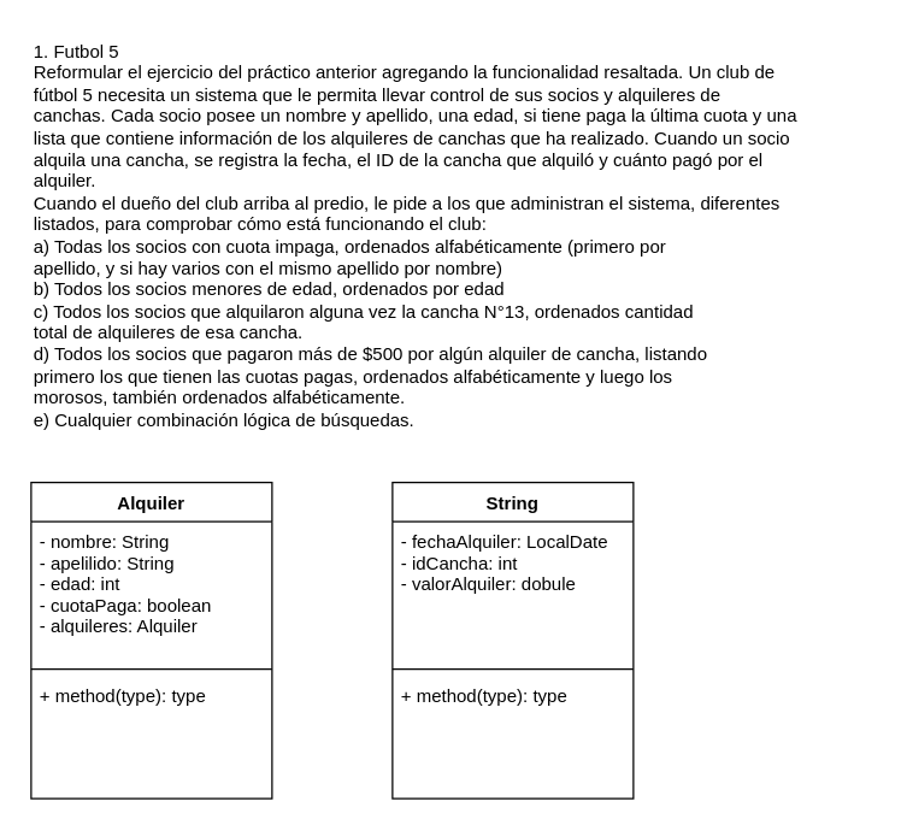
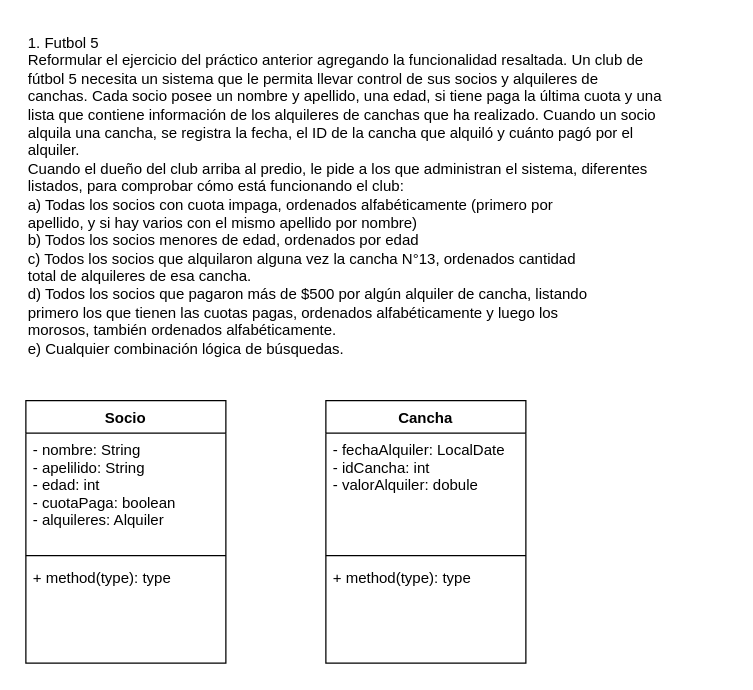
  <mxCell id="0" />
  <mxCell id="1" parent="0" />
  <mxCell id="2" value="1. Futbol 5&#10;Reformular el ejercicio del práctico anterior agregando la funcionalidad resaltada. Un club de&#10;fútbol 5 necesita un sistema que le permita llevar control de sus socios y alquileres de&#10;canchas. Cada socio posee un nombre y apellido, una edad, si tiene paga la última cuota y una&#10;lista que contiene información de los alquileres de canchas que ha realizado. Cuando un socio&#10;alquila una cancha, se registra la fecha, el ID de la cancha que alquiló y cuánto pagó por el&#10;alquiler.&#10;Cuando el dueño del club arriba al predio, le pide a los que administran el sistema, diferentes&#10;listados, para comprobar cómo está funcionando el club:&#10;a) Todas los socios con cuota impaga, ordenados alfabéticamente (primero por&#10;apellido, y si hay varios con el mismo apellido por nombre)&#10;b) Todos los socios menores de edad, ordenados por edad&#10;c) Todos los socios que alquilaron alguna vez la cancha N°13, ordenados cantidad&#10;total de alquileres de esa cancha.&#10;d) Todos los socios que pagaron más de $500 por algún alquiler de cancha, listando&#10;primero los que tienen las cuotas pagas, ordenados alfabéticamente y luego los&#10;morosos, también ordenados alfabéticamente.&#10;e) Cualquier combinación lógica de búsquedas." style="text;whiteSpace=wrap;html=1;" vertex="1" parent="1"><mxGeometry x="20" y="20" width="560" height="280" as="geometry" /></mxCell>
- <mxCell id="3" value="Alquiler" style="swimlane;fontStyle=1;align=center;verticalAlign=top;childLayout=stackLayout;horizontal=1;startSize=26;horizontalStack=0;resizeParent=1;resizeParentMax=0;resizeLast=0;collapsible=1;marginBottom=0;" vertex="1" parent="1"><mxGeometry x="20" y="320" width="160" height="210" as="geometry" /></mxCell>
+ <mxCell id="3" value="Socio" style="swimlane;fontStyle=1;align=center;verticalAlign=top;childLayout=stackLayout;horizontal=1;startSize=26;horizontalStack=0;resizeParent=1;resizeParentMax=0;resizeLast=0;collapsible=1;marginBottom=0;" vertex="1" parent="1"><mxGeometry x="20" y="320" width="160" height="210" as="geometry" /></mxCell>
  <mxCell id="4" value="- nombre: String&#10;- apelilido: String&#10;- edad: int&#10;- cuotaPaga: boolean&#10;- alquileres: Alquiler" style="text;strokeColor=none;fillColor=none;align=left;verticalAlign=top;spacingLeft=4;spacingRight=4;overflow=hidden;rotatable=0;points=[[0,0.5],[1,0.5]];portConstraint=eastwest;" vertex="1" parent="3"><mxGeometry y="26" width="160" height="94" as="geometry" /></mxCell>
  <mxCell id="5" value="" style="line;strokeWidth=1;fillColor=none;align=left;verticalAlign=middle;spacingTop=-1;spacingLeft=3;spacingRight=3;rotatable=0;labelPosition=right;points=[];portConstraint=eastwest;strokeColor=inherit;" vertex="1" parent="3"><mxGeometry y="120" width="160" height="8" as="geometry" /></mxCell>
  <mxCell id="6" value="+ method(type): type" style="text;strokeColor=none;fillColor=none;align=left;verticalAlign=top;spacingLeft=4;spacingRight=4;overflow=hidden;rotatable=0;points=[[0,0.5],[1,0.5]];portConstraint=eastwest;" vertex="1" parent="3"><mxGeometry y="128" width="160" height="82" as="geometry" /></mxCell>
- <mxCell id="7" value="String" style="swimlane;fontStyle=1;align=center;verticalAlign=top;childLayout=stackLayout;horizontal=1;startSize=26;horizontalStack=0;resizeParent=1;resizeParentMax=0;resizeLast=0;collapsible=1;marginBottom=0;" vertex="1" parent="1"><mxGeometry x="260" y="320" width="160" height="210" as="geometry" /></mxCell>
+ <mxCell id="7" value="Cancha" style="swimlane;fontStyle=1;align=center;verticalAlign=top;childLayout=stackLayout;horizontal=1;startSize=26;horizontalStack=0;resizeParent=1;resizeParentMax=0;resizeLast=0;collapsible=1;marginBottom=0;" vertex="1" parent="1"><mxGeometry x="260" y="320" width="160" height="210" as="geometry" /></mxCell>
  <mxCell id="8" value="- fechaAlquiler: LocalDate&#10;- idCancha: int&#10;- valorAlquiler: dobule " style="text;strokeColor=none;fillColor=none;align=left;verticalAlign=top;spacingLeft=4;spacingRight=4;overflow=hidden;rotatable=0;points=[[0,0.5],[1,0.5]];portConstraint=eastwest;" vertex="1" parent="7"><mxGeometry y="26" width="160" height="94" as="geometry" /></mxCell>
  <mxCell id="9" value="" style="line;strokeWidth=1;fillColor=none;align=left;verticalAlign=middle;spacingTop=-1;spacingLeft=3;spacingRight=3;rotatable=0;labelPosition=right;points=[];portConstraint=eastwest;strokeColor=inherit;" vertex="1" parent="7"><mxGeometry y="120" width="160" height="8" as="geometry" /></mxCell>
  <mxCell id="10" value="+ method(type): type" style="text;strokeColor=none;fillColor=none;align=left;verticalAlign=top;spacingLeft=4;spacingRight=4;overflow=hidden;rotatable=0;points=[[0,0.5],[1,0.5]];portConstraint=eastwest;" vertex="1" parent="7"><mxGeometry y="128" width="160" height="82" as="geometry" /></mxCell>
